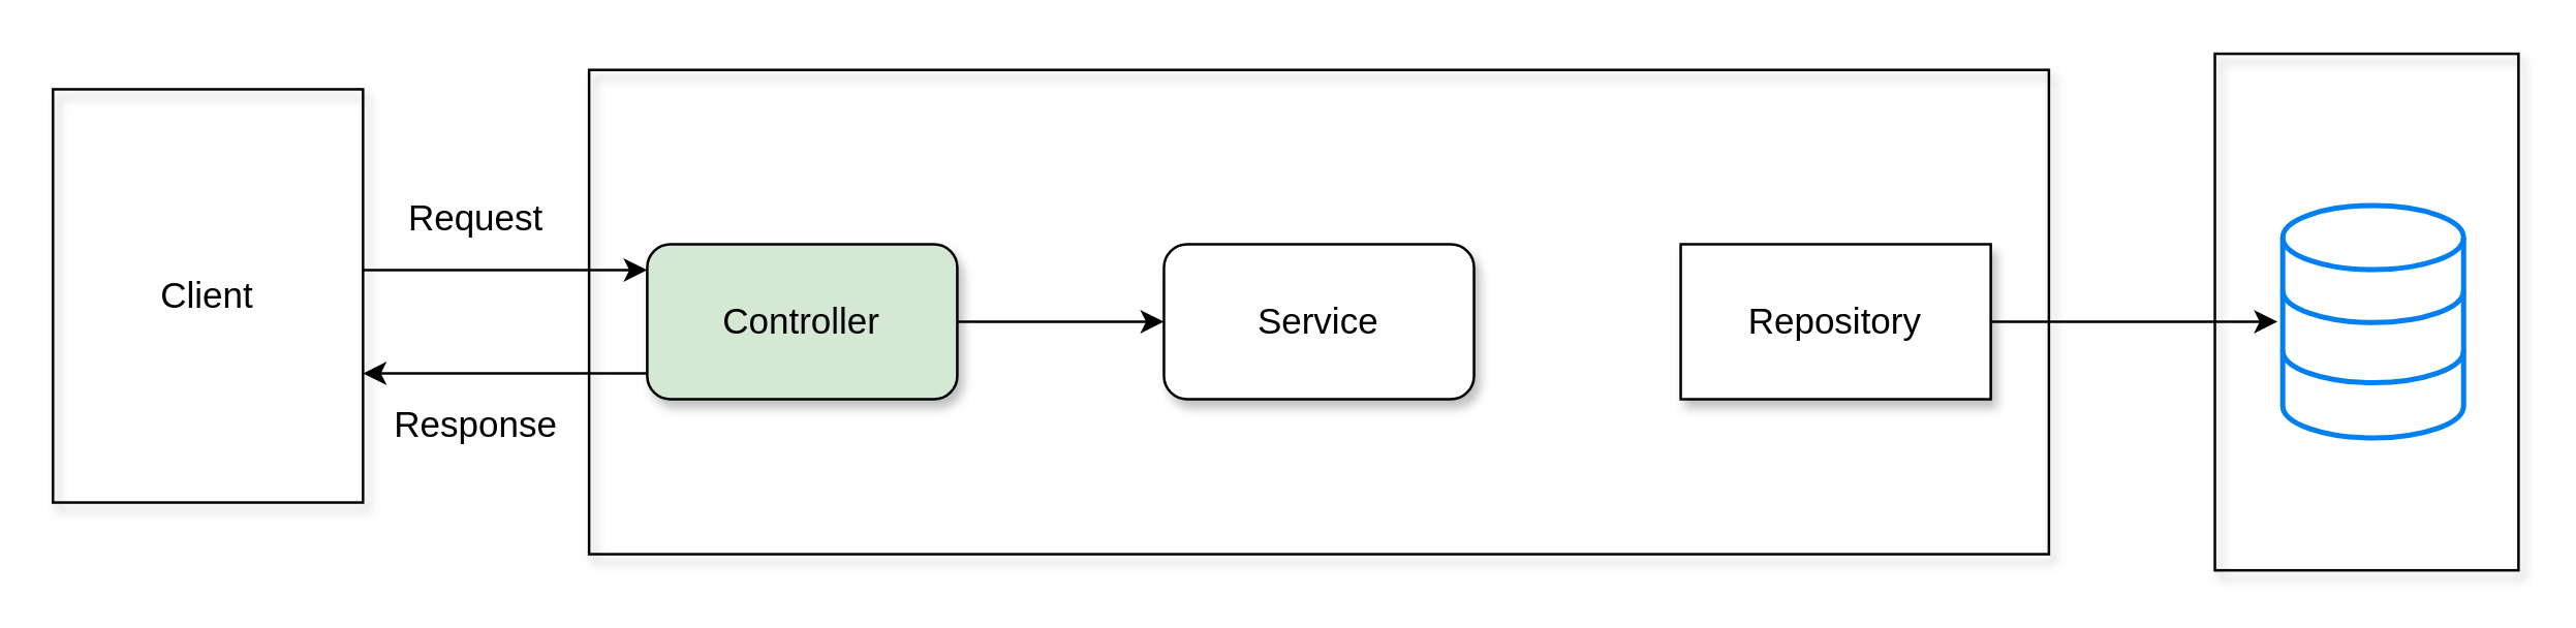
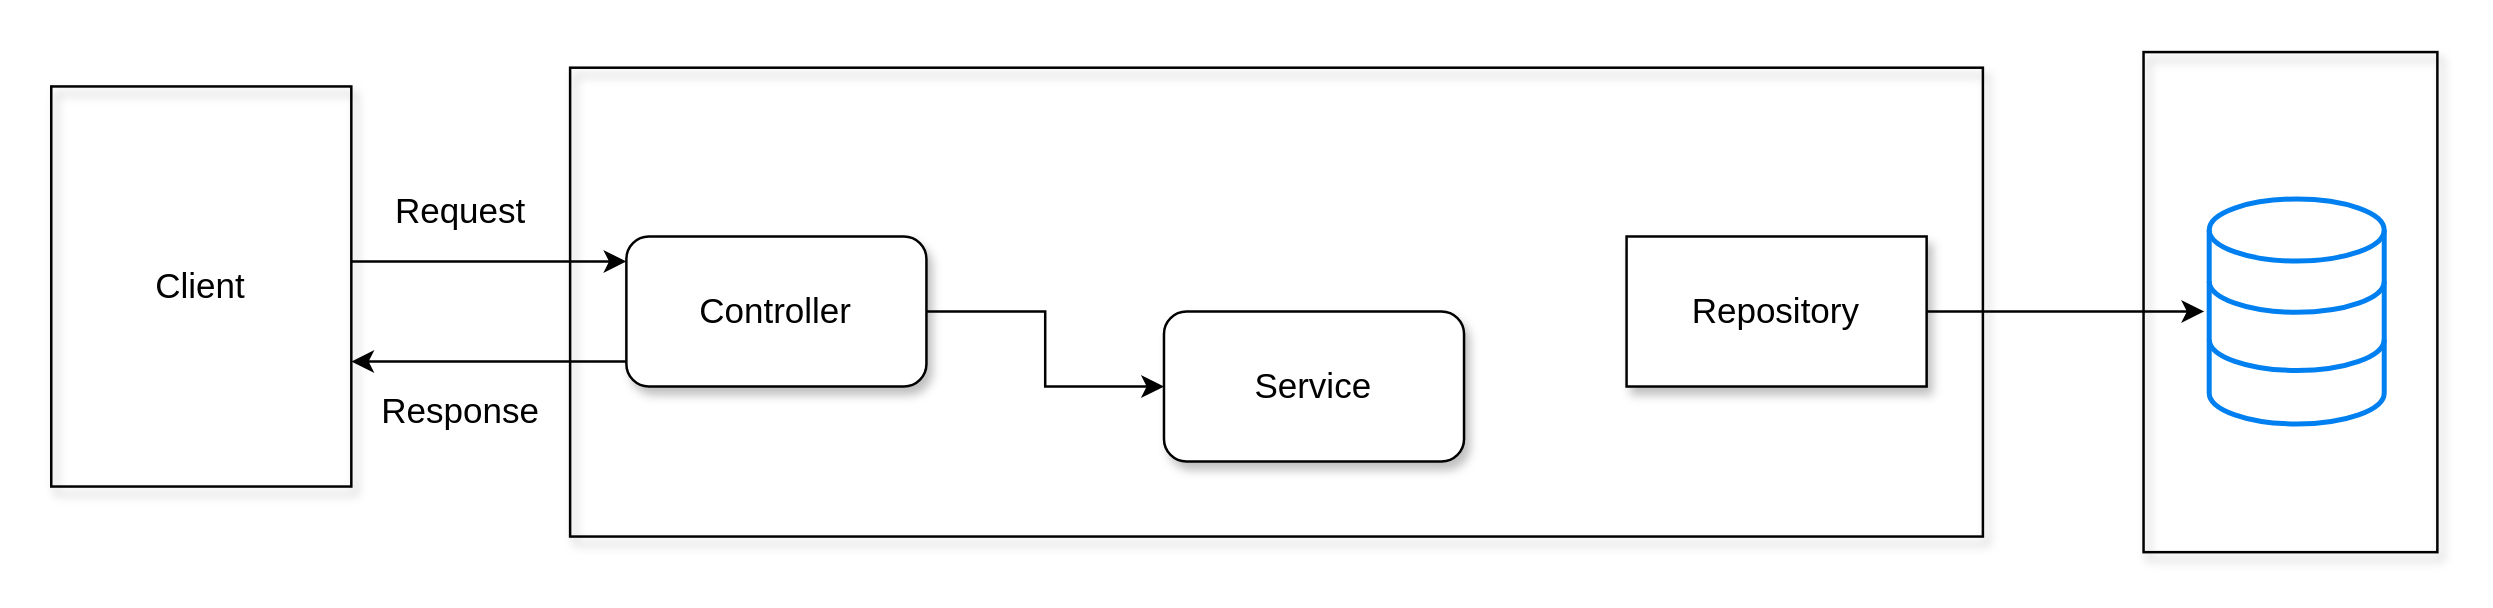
  <mxCell id="0" />
  <mxCell id="1" parent="0" />
  <mxCell id="2" style="edgeStyle=orthogonalEdgeStyle;rounded=0;orthogonalLoop=1;jettySize=auto;html=1;exitX=1;exitY=0.5;exitDx=0;exitDy=0;fontSize=14;" edge="1" parent="1" source="3" target="4"><mxGeometry relative="1" as="geometry" /></mxCell>
- <mxCell id="3" value="Controller" style="rounded=1;whiteSpace=wrap;html=1;fillColor=#d5e8d4;fontSize=14;align=center;glass=0;shadow=1;sketch=0;" vertex="1" parent="1"><mxGeometry x="250" y="94" width="120" height="60" as="geometry" /></mxCell>
- <mxCell id="4" value="Service" style="rounded=1;whiteSpace=wrap;html=1;fillColor=#ffffff;fontSize=14;align=center;glass=0;shadow=1;sketch=0;" vertex="1" parent="1"><mxGeometry x="450" y="94" width="120" height="60" as="geometry" /></mxCell>
+ <mxCell id="3" value="Controller" style="rounded=1;whiteSpace=wrap;html=1;fillColor=#ffffff;fontSize=14;align=center;glass=0;shadow=1;sketch=0;" vertex="1" parent="1"><mxGeometry x="250" y="94" width="120" height="60" as="geometry" /></mxCell>
+ <mxCell id="4" value="Service" style="rounded=1;whiteSpace=wrap;html=1;fillColor=#ffffff;fontSize=14;align=center;glass=0;shadow=1;sketch=0;" vertex="1" parent="1"><mxGeometry x="465" y="124" width="120" height="60" as="geometry" /></mxCell>
  <mxCell id="5" style="edgeStyle=orthogonalEdgeStyle;rounded=0;orthogonalLoop=1;jettySize=auto;html=1;exitX=1;exitY=0.5;exitDx=0;exitDy=0;fontSize=14;" edge="1" parent="1" source="6"><mxGeometry relative="1" as="geometry"><mxPoint x="881" y="124" as="targetPoint" /></mxGeometry></mxCell>
  <mxCell id="6" value="Repository" style="whiteSpace=wrap;html=1;fillColor=#ffffff;fontSize=14;align=center;glass=0;shadow=1;sketch=0;rounded=0;" vertex="1" parent="1"><mxGeometry x="650" y="94" width="120" height="60" as="geometry" /></mxCell>
  <mxCell id="7" value="" style="html=1;verticalLabelPosition=bottom;align=center;labelBackgroundColor=#ffffff;verticalAlign=top;strokeWidth=2;strokeColor=#0080F0;shadow=0;dashed=0;shape=mxgraph.ios7.icons.data;rounded=1;glass=0;sketch=0;fillColor=#ffffff;fontSize=14;" vertex="1" parent="1"><mxGeometry x="883" y="79" width="70" height="90" as="geometry" /></mxCell>
  <mxCell id="8" value="" style="rounded=0;whiteSpace=wrap;html=1;shadow=1;glass=0;sketch=0;fillColor=none;fontSize=14;align=center;" vertex="1" parent="1"><mxGeometry x="856.75" y="20.25" width="117.5" height="200" as="geometry" /></mxCell>
  <mxCell id="9" value="" style="endArrow=classic;html=1;fontSize=14;" edge="1" parent="1"><mxGeometry width="50" height="50" relative="1" as="geometry"><mxPoint x="140" y="104" as="sourcePoint" /><mxPoint x="250" y="104" as="targetPoint" /></mxGeometry></mxCell>
  <mxCell id="10" value="" style="endArrow=classic;html=1;fontSize=14;" edge="1" parent="1"><mxGeometry width="50" height="50" relative="1" as="geometry"><mxPoint x="250" y="144" as="sourcePoint" /><mxPoint x="140" y="144" as="targetPoint" /></mxGeometry></mxCell>
  <mxCell id="11" value="Request" style="text;html=1;strokeColor=none;fillColor=none;align=center;verticalAlign=middle;whiteSpace=wrap;rounded=0;shadow=1;glass=0;sketch=0;fontSize=14;" vertex="1" parent="1"><mxGeometry x="144" y="74" width="80" height="20" as="geometry" /></mxCell>
  <mxCell id="12" value="Response" style="text;html=1;strokeColor=none;fillColor=none;align=center;verticalAlign=middle;whiteSpace=wrap;rounded=0;shadow=1;glass=0;sketch=0;fontSize=14;" vertex="1" parent="1"><mxGeometry x="134" y="154" width="100" height="20" as="geometry" /></mxCell>
  <mxCell id="13" value="Client" style="rounded=0;whiteSpace=wrap;html=1;shadow=1;glass=0;sketch=0;fillColor=none;fontSize=14;align=center;" vertex="1" parent="1"><mxGeometry x="20" y="34" width="120" height="160" as="geometry" /></mxCell>
  <mxCell id="14" value="" style="rounded=0;whiteSpace=wrap;html=1;shadow=1;glass=0;sketch=0;fillColor=none;fontSize=14;align=left;" vertex="1" parent="1"><mxGeometry x="227.5" y="26.5" width="565" height="187.5" as="geometry" /></mxCell>
